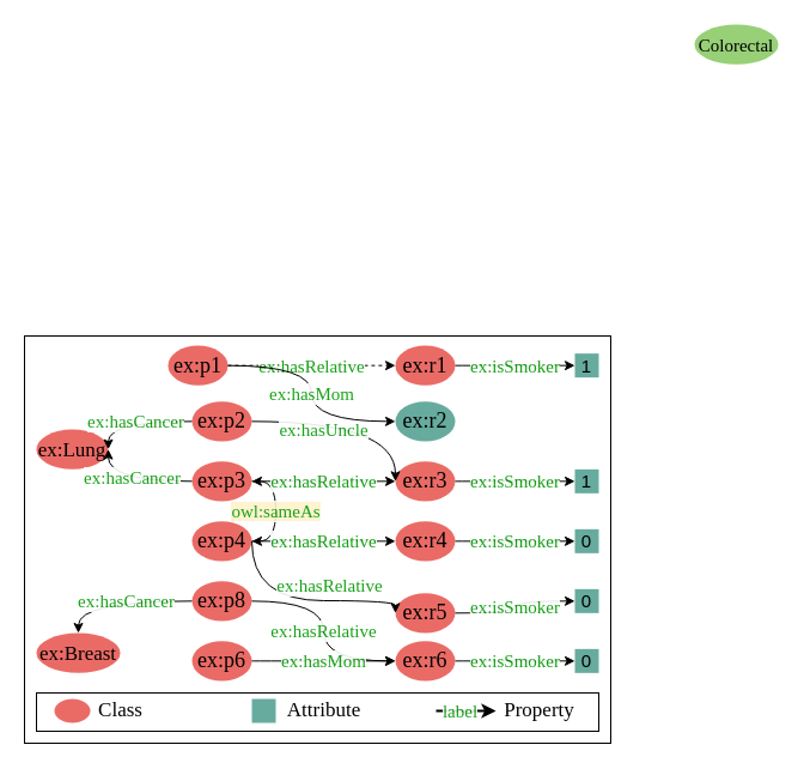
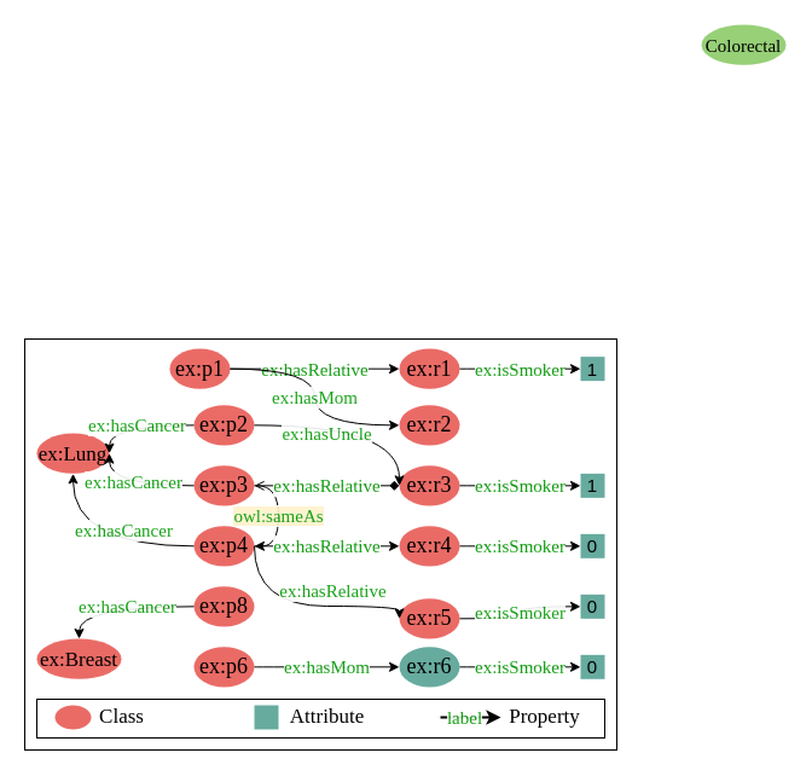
  <mxCell id="0" />
  <mxCell id="1" parent="0" />
  <mxCell id="2" value="" style="rounded=0;whiteSpace=wrap;html=1;fontFamily=Times New Roman;fontSize=17;fontColor=#000000;fillColor=none;strokeColor=default;" vertex="1" parent="1"><mxGeometry x="30" y="578" width="470" height="32" as="geometry" /></mxCell>
  <mxCell id="3" value="ex:p1" style="ellipse;whiteSpace=wrap;html=1;rounded=0;fontFamily=Times New Roman;fontSize=18;fontColor=default;fillColor=#EA6B66;strokeColor=none;" vertex="1" parent="1"><mxGeometry x="140" y="288" width="50" height="33.33" as="geometry" /></mxCell>
  <mxCell id="4" value="ex:p2" style="ellipse;whiteSpace=wrap;html=1;rounded=0;fontFamily=Times New Roman;fontSize=18;fontColor=default;fillColor=#EA6B66;strokeColor=none;" vertex="1" parent="1"><mxGeometry x="160" y="334.67" width="50" height="33.33" as="geometry" /></mxCell>
  <mxCell id="5" value="ex:p3" style="ellipse;whiteSpace=wrap;html=1;rounded=0;fontFamily=Times New Roman;fontSize=18;fontColor=default;fillColor=#EA6B66;strokeColor=none;" vertex="1" parent="1"><mxGeometry x="160" y="384.67" width="50" height="33.33" as="geometry" /></mxCell>
  <mxCell id="6" value="ex:p4" style="ellipse;whiteSpace=wrap;html=1;rounded=0;fontFamily=Times New Roman;fontSize=18;fontColor=default;fillColor=#EA6B66;strokeColor=none;" vertex="1" parent="1"><mxGeometry x="160" y="434.67" width="50" height="33.33" as="geometry" /></mxCell>
  <mxCell id="7" value="ex:p8" style="ellipse;whiteSpace=wrap;html=1;rounded=0;fontFamily=Times New Roman;fontSize=18;fontColor=default;fillColor=#EA6B66;strokeColor=none;" vertex="1" parent="1"><mxGeometry x="160" y="484.67" width="50" height="33.33" as="geometry" /></mxCell>
  <mxCell id="8" value="ex:p6" style="ellipse;whiteSpace=wrap;html=1;rounded=0;fontFamily=Times New Roman;fontSize=18;fontColor=default;fillColor=#EA6B66;strokeColor=none;" vertex="1" parent="1"><mxGeometry x="160" y="534.67" width="50" height="33.33" as="geometry" /></mxCell>
  <mxCell id="9" value="ex:r1" style="ellipse;whiteSpace=wrap;html=1;rounded=0;fontFamily=Times New Roman;fontSize=18;fontColor=default;fillColor=#EA6B66;strokeColor=none;" vertex="1" parent="1"><mxGeometry x="330" y="288" width="50" height="33.33" as="geometry" /></mxCell>
- <mxCell id="10" value="ex:r2" style="ellipse;whiteSpace=wrap;html=1;rounded=0;fontFamily=Times New Roman;fontSize=18;fontColor=default;fillColor=#67ab9f;strokeColor=none;" vertex="1" parent="1"><mxGeometry x="330" y="334.67" width="50" height="33.33" as="geometry" /></mxCell>
+ <mxCell id="10" value="ex:r2" style="ellipse;whiteSpace=wrap;html=1;rounded=0;fontFamily=Times New Roman;fontSize=18;fontColor=default;fillColor=#EA6B66;strokeColor=none;" vertex="1" parent="1"><mxGeometry x="330" y="334.67" width="50" height="33.33" as="geometry" /></mxCell>
  <mxCell id="11" value="ex:r3" style="ellipse;whiteSpace=wrap;html=1;rounded=0;fontFamily=Times New Roman;fontSize=18;fontColor=default;fillColor=#EA6B66;strokeColor=none;" vertex="1" parent="1"><mxGeometry x="330" y="384.67" width="50" height="33.33" as="geometry" /></mxCell>
  <mxCell id="12" value="ex:r4" style="ellipse;whiteSpace=wrap;html=1;rounded=0;fontFamily=Times New Roman;fontSize=18;fontColor=default;fillColor=#EA6B66;strokeColor=none;" vertex="1" parent="1"><mxGeometry x="330" y="434.67" width="50" height="33.33" as="geometry" /></mxCell>
  <mxCell id="13" value="ex:r5" style="ellipse;whiteSpace=wrap;html=1;rounded=0;fontFamily=Times New Roman;fontSize=18;fontColor=default;fillColor=#EA6B66;strokeColor=none;" vertex="1" parent="1"><mxGeometry x="330" y="494.67" width="50" height="33.33" as="geometry" /></mxCell>
- <mxCell id="14" value="ex:r6" style="ellipse;whiteSpace=wrap;html=1;rounded=0;fontFamily=Times New Roman;fontSize=18;fontColor=default;fillColor=#EA6B66;strokeColor=none;" vertex="1" parent="1"><mxGeometry x="330" y="534.67" width="50" height="33.33" as="geometry" /></mxCell>
+ <mxCell id="14" value="ex:r6" style="ellipse;whiteSpace=wrap;html=1;rounded=0;fontFamily=Times New Roman;fontSize=18;fontColor=default;fillColor=#67ab9f;strokeColor=none;" vertex="1" parent="1"><mxGeometry x="330" y="534.67" width="50" height="33.33" as="geometry" /></mxCell>
  <mxCell id="15" value="&lt;font style=&quot;font-size: 17px;&quot;&gt;ex:Lung&lt;/font&gt;" style="ellipse;whiteSpace=wrap;html=1;rounded=0;fontFamily=Times New Roman;fontSize=18;fontColor=default;fillColor=#EA6B66;strokeColor=none;" vertex="1" parent="1"><mxGeometry x="30" y="358.01" width="60" height="33.33" as="geometry" /></mxCell>
  <mxCell id="16" value="&lt;font style=&quot;font-size: 17px;&quot;&gt;ex:Breast&lt;/font&gt;" style="ellipse;whiteSpace=wrap;html=1;rounded=0;fontFamily=Times New Roman;fontSize=18;fontColor=default;fillColor=#EA6B66;strokeColor=none;" vertex="1" parent="1"><mxGeometry x="30" y="528" width="70" height="33.33" as="geometry" /></mxCell>
  <mxCell id="17" value="Colorectal" style="ellipse;whiteSpace=wrap;html=1;rounded=0;fontFamily=Times New Roman;fontSize=15;fontColor=default;fillColor=#97D077;strokeColor=none;" vertex="1" parent="1"><mxGeometry x="580" y="20" width="70" height="33.33" as="geometry" /></mxCell>
- <mxCell id="18" value="&lt;font color=&quot;#009900&quot; style=&quot;background-color: rgb(255, 242, 204);&quot;&gt;owl:sameAs&lt;/font&gt;" style="edgeStyle=orthogonalEdgeStyle;orthogonalLoop=1;jettySize=auto;html=1;exitX=1;exitY=0.5;exitDx=0;exitDy=0;entryX=1;entryY=0.5;entryDx=0;entryDy=0;fontFamily=Times New Roman;fontSize=15;fontColor=#000000;curved=1;textOpacity=90;endArrow=classic;endFill=1;startArrow=classic;startFill=1;" edge="1" parent="1" source="6" target="5"><mxGeometry relative="1" as="geometry"><mxPoint x="50" y="428.005" as="sourcePoint" /><mxPoint x="170" y="428.005" as="targetPoint" /></mxGeometry></mxCell>
+ <mxCell id="18" value="&lt;font color=&quot;#009900&quot; style=&quot;background-color: rgb(255, 242, 204);&quot;&gt;owl:sameAs&lt;/font&gt;" style="edgeStyle=orthogonalEdgeStyle;orthogonalLoop=1;jettySize=auto;html=1;exitX=1;exitY=0.5;exitDx=0;exitDy=0;entryX=1;entryY=0.5;entryDx=0;entryDy=0;fontFamily=Times New Roman;fontSize=15;fontColor=#000000;curved=1;textOpacity=90;endArrow=open;endFill=1;startArrow=classic;startFill=1;" edge="1" parent="1" source="6" target="5"><mxGeometry relative="1" as="geometry"><mxPoint x="50" y="428.005" as="sourcePoint" /><mxPoint x="170" y="428.005" as="targetPoint" /></mxGeometry></mxCell>
  <mxCell id="19" value="&lt;font color=&quot;#009900&quot; style=&quot;line-height: 1; background-color: rgb(255, 255, 255);&quot;&gt;ex:hasRelative&lt;/font&gt;" style="edgeStyle=orthogonalEdgeStyle;curved=1;orthogonalLoop=1;jettySize=auto;html=1;exitX=1;exitY=0.5;exitDx=0;exitDy=0;entryX=0;entryY=0.5;entryDx=0;entryDy=0;labelBackgroundColor=#FFFFFF;fontFamily=Times New Roman;fontSize=15;fontColor=#3333FF;shadow=0;fillColor=#00CC00;textOpacity=90;" edge="1" parent="1" source="6" target="13"><mxGeometry x="0.275" y="13" relative="1" as="geometry"><mxPoint x="220" y="461.335" as="sourcePoint" /><mxPoint x="340" y="461.335" as="targetPoint" /><Array as="points"><mxPoint x="210" y="501" /></Array><mxPoint as="offset" /></mxGeometry></mxCell>
- <mxCell id="20" value="&lt;font color=&quot;#009900&quot; style=&quot;line-height: 1; background-color: rgb(255, 255, 255);&quot;&gt;ex:hasRelative&lt;/font&gt;" style="edgeStyle=orthogonalEdgeStyle;curved=1;orthogonalLoop=1;jettySize=auto;html=1;exitX=1;exitY=0.5;exitDx=0;exitDy=0;entryX=0;entryY=0.5;entryDx=0;entryDy=0;labelBackgroundColor=#FFFFFF;fontFamily=Times New Roman;fontSize=15;fontColor=#3333FF;shadow=0;fillColor=#00CC00;textOpacity=90;dashed=1;" edge="1" parent="1" source="3" target="9"><mxGeometry relative="1" as="geometry" /></mxCell>
- <mxCell id="21" value="&lt;font color=&quot;#009900&quot; style=&quot;line-height: 1; background-color: rgb(255, 255, 255);&quot;&gt;ex:hasRelative&lt;/font&gt;" style="edgeStyle=orthogonalEdgeStyle;curved=1;orthogonalLoop=1;jettySize=auto;html=1;exitX=1;exitY=0.5;exitDx=0;exitDy=0;entryX=0;entryY=0.5;entryDx=0;entryDy=0;labelBackgroundColor=#FFFFFF;fontFamily=Times New Roman;fontSize=15;fontColor=#3333FF;shadow=0;fillColor=#00CC00;textOpacity=90;" edge="1" parent="1" source="5" target="11"><mxGeometry relative="1" as="geometry"><mxPoint x="220" y="314.665" as="sourcePoint" /><mxPoint x="340" y="314.665" as="targetPoint" /></mxGeometry></mxCell>
+ <mxCell id="20" value="&lt;font color=&quot;#009900&quot; style=&quot;line-height: 1; background-color: rgb(255, 255, 255);&quot;&gt;ex:hasRelative&lt;/font&gt;" style="edgeStyle=orthogonalEdgeStyle;curved=1;orthogonalLoop=1;jettySize=auto;html=1;exitX=1;exitY=0.5;exitDx=0;exitDy=0;entryX=0;entryY=0.5;entryDx=0;entryDy=0;labelBackgroundColor=#FFFFFF;fontFamily=Times New Roman;fontSize=15;fontColor=#3333FF;shadow=0;fillColor=#00CC00;textOpacity=90;" edge="1" parent="1" source="3" target="9"><mxGeometry relative="1" as="geometry" /></mxCell>
+ <mxCell id="21" value="&lt;font color=&quot;#009900&quot; style=&quot;line-height: 1; background-color: rgb(255, 255, 255);&quot;&gt;ex:hasRelative&lt;/font&gt;" style="edgeStyle=orthogonalEdgeStyle;curved=1;orthogonalLoop=1;jettySize=auto;html=1;exitX=1;exitY=0.5;exitDx=0;exitDy=0;entryX=0;entryY=0.5;entryDx=0;entryDy=0;labelBackgroundColor=#FFFFFF;fontFamily=Times New Roman;fontSize=15;fontColor=#3333FF;shadow=0;fillColor=#00CC00;textOpacity=90;endArrow=diamond;" edge="1" parent="1" source="5" target="11"><mxGeometry relative="1" as="geometry"><mxPoint x="220" y="314.665" as="sourcePoint" /><mxPoint x="340" y="314.665" as="targetPoint" /></mxGeometry></mxCell>
  <mxCell id="22" value="&lt;font color=&quot;#009900&quot; style=&quot;line-height: 1; background-color: rgb(255, 255, 255);&quot;&gt;ex:hasRelative&lt;/font&gt;" style="edgeStyle=orthogonalEdgeStyle;curved=1;orthogonalLoop=1;jettySize=auto;html=1;exitX=1;exitY=0.5;exitDx=0;exitDy=0;entryX=0;entryY=0.5;entryDx=0;entryDy=0;labelBackgroundColor=#FFFFFF;fontFamily=Times New Roman;fontSize=15;fontColor=#3333FF;shadow=0;fillColor=#00CC00;textOpacity=90;" edge="1" parent="1" source="6" target="12"><mxGeometry relative="1" as="geometry"><mxPoint x="220" y="411.335" as="sourcePoint" /><mxPoint x="340" y="411.335" as="targetPoint" /></mxGeometry></mxCell>
- <mxCell id="23" value="&lt;font color=&quot;#009900&quot; style=&quot;line-height: 1; background-color: rgb(255, 255, 255);&quot;&gt;ex:hasRelative&lt;/font&gt;" style="edgeStyle=orthogonalEdgeStyle;curved=1;orthogonalLoop=1;jettySize=auto;html=1;exitX=1;exitY=0.5;exitDx=0;exitDy=0;entryX=0;entryY=0.5;entryDx=0;entryDy=0;labelBackgroundColor=#FFFFFF;fontFamily=Times New Roman;fontSize=15;fontColor=#3333FF;shadow=0;fillColor=#00CC00;textOpacity=90;" edge="1" parent="1" source="7" target="14"><mxGeometry relative="1" as="geometry"><mxPoint x="220" y="461.335" as="sourcePoint" /><mxPoint x="340" y="511.335" as="targetPoint" /></mxGeometry></mxCell>
  <mxCell id="24" value="&lt;font color=&quot;#009900&quot; style=&quot;line-height: 1; background-color: rgb(255, 255, 255);&quot;&gt;ex:hasUncle&lt;/font&gt;" style="edgeStyle=orthogonalEdgeStyle;curved=1;orthogonalLoop=1;jettySize=auto;html=1;exitX=1;exitY=0.5;exitDx=0;exitDy=0;labelBackgroundColor=#FFFFFF;fontFamily=Times New Roman;fontSize=15;fontColor=#3333FF;shadow=0;fillColor=#00CC00;textOpacity=90;entryX=0;entryY=0.5;entryDx=0;entryDy=0;" edge="1" parent="1" source="4" target="11"><mxGeometry x="-0.294" y="-7" relative="1" as="geometry"><mxPoint x="220" y="561.335" as="sourcePoint" /><mxPoint x="330" y="398" as="targetPoint" /><Array as="points"><mxPoint x="330" y="351" /></Array><mxPoint as="offset" /></mxGeometry></mxCell>
  <mxCell id="25" value="&lt;font color=&quot;#009900&quot; style=&quot;line-height: 1; background-color: rgb(255, 255, 255);&quot;&gt;ex:hasMom&lt;/font&gt;" style="edgeStyle=orthogonalEdgeStyle;curved=1;orthogonalLoop=1;jettySize=auto;html=1;exitX=1;exitY=0.5;exitDx=0;exitDy=0;entryX=0;entryY=0.5;entryDx=0;entryDy=0;labelBackgroundColor=#FFFFFF;fontFamily=Times New Roman;fontSize=15;fontColor=#3333FF;shadow=0;fillColor=#00CC00;textOpacity=90;" edge="1" parent="1" source="3" target="10"><mxGeometry relative="1" as="geometry"><mxPoint x="220" y="314.665" as="sourcePoint" /><mxPoint x="340" y="314.665" as="targetPoint" /></mxGeometry></mxCell>
  <mxCell id="26" value="&lt;font color=&quot;#009900&quot; style=&quot;line-height: 1; background-color: rgb(255, 255, 255);&quot;&gt;ex:hasMom&lt;/font&gt;" style="edgeStyle=orthogonalEdgeStyle;curved=1;orthogonalLoop=1;jettySize=auto;html=1;exitX=1;exitY=0.5;exitDx=0;exitDy=0;entryX=0;entryY=0.5;entryDx=0;entryDy=0;labelBackgroundColor=#FFFFFF;fontFamily=Times New Roman;fontSize=15;fontColor=#3333FF;shadow=0;fillColor=#00CC00;textOpacity=90;" edge="1" parent="1" source="8" target="14"><mxGeometry relative="1" as="geometry"><mxPoint x="220" y="314.665" as="sourcePoint" /><mxPoint x="340" y="361.335" as="targetPoint" /></mxGeometry></mxCell>
  <mxCell id="27" value="&lt;font color=&quot;#009900&quot; style=&quot;line-height: 1; background-color: rgb(255, 255, 255);&quot;&gt;ex:isSmoker&lt;/font&gt;" style="edgeStyle=orthogonalEdgeStyle;curved=1;orthogonalLoop=1;jettySize=auto;html=1;entryX=0;entryY=0.5;entryDx=0;entryDy=0;labelBackgroundColor=#FFFFFF;fontFamily=Times New Roman;fontSize=15;fontColor=#3333FF;shadow=0;fillColor=#00CC00;textOpacity=90;exitX=1;exitY=0.5;exitDx=0;exitDy=0;" edge="1" parent="1" source="9" target="28"><mxGeometry relative="1" as="geometry"><mxPoint x="380" y="304" as="sourcePoint" /><mxPoint x="500" y="304.155" as="targetPoint" /><Array as="points" /></mxGeometry></mxCell>
  <mxCell id="28" value="1" style="rounded=0;whiteSpace=wrap;html=1;fillColor=#67AB9F;strokeColor=none;fontSize=15;" vertex="1" parent="1"><mxGeometry x="480" y="294.66" width="20" height="20" as="geometry" /></mxCell>
  <mxCell id="29" value="1" style="rounded=0;whiteSpace=wrap;html=1;fillColor=#67AB9F;strokeColor=none;fontSize=15;" vertex="1" parent="1"><mxGeometry x="480" y="391.34" width="20" height="20" as="geometry" /></mxCell>
  <mxCell id="30" value="&lt;font color=&quot;#009900&quot; style=&quot;line-height: 1; background-color: rgb(255, 255, 255);&quot;&gt;ex:isSmoker&lt;/font&gt;" style="edgeStyle=orthogonalEdgeStyle;curved=1;orthogonalLoop=1;jettySize=auto;html=1;entryX=0;entryY=0.5;entryDx=0;entryDy=0;labelBackgroundColor=#FFFFFF;fontFamily=Times New Roman;fontSize=15;fontColor=#3333FF;shadow=0;fillColor=#00CC00;textOpacity=90;exitX=1;exitY=0.5;exitDx=0;exitDy=0;" edge="1" parent="1" source="11" target="29"><mxGeometry relative="1" as="geometry"><mxPoint x="390" y="314.665" as="sourcePoint" /><mxPoint x="490" y="314.66" as="targetPoint" /><Array as="points" /></mxGeometry></mxCell>
  <mxCell id="31" value="0" style="rounded=0;whiteSpace=wrap;html=1;fillColor=#67AB9F;strokeColor=none;fontSize=15;" vertex="1" parent="1"><mxGeometry x="480" y="441.34" width="20" height="20" as="geometry" /></mxCell>
  <mxCell id="32" value="0" style="rounded=0;whiteSpace=wrap;html=1;fillColor=#67AB9F;strokeColor=none;fontSize=15;" vertex="1" parent="1"><mxGeometry x="480" y="491.33" width="20" height="20" as="geometry" /></mxCell>
  <mxCell id="33" value="0" style="rounded=0;whiteSpace=wrap;html=1;fillColor=#67AB9F;strokeColor=none;fontSize=15;" vertex="1" parent="1"><mxGeometry x="480" y="541.34" width="20" height="20" as="geometry" /></mxCell>
  <mxCell id="34" value="&lt;font color=&quot;#009900&quot; style=&quot;line-height: 1; background-color: rgb(255, 255, 255);&quot;&gt;ex:isSmoker&lt;/font&gt;" style="edgeStyle=orthogonalEdgeStyle;curved=1;orthogonalLoop=1;jettySize=auto;html=1;entryX=0;entryY=0.5;entryDx=0;entryDy=0;labelBackgroundColor=#FFFFFF;fontFamily=Times New Roman;fontSize=15;fontColor=#3333FF;shadow=0;fillColor=#00CC00;textOpacity=90;exitX=1;exitY=0.5;exitDx=0;exitDy=0;" edge="1" parent="1" source="12" target="31"><mxGeometry relative="1" as="geometry"><mxPoint x="390" y="411.335" as="sourcePoint" /><mxPoint x="490" y="411.34" as="targetPoint" /><Array as="points" /></mxGeometry></mxCell>
  <mxCell id="35" value="&lt;font color=&quot;#009900&quot; style=&quot;line-height: 1; background-color: rgb(255, 255, 255);&quot;&gt;ex:isSmoker&lt;/font&gt;" style="edgeStyle=orthogonalEdgeStyle;curved=1;orthogonalLoop=1;jettySize=auto;html=1;entryX=0;entryY=0.5;entryDx=0;entryDy=0;labelBackgroundColor=#FFFFFF;fontFamily=Times New Roman;fontSize=15;fontColor=#3333FF;shadow=0;fillColor=#00CC00;textOpacity=90;exitX=1;exitY=0.5;exitDx=0;exitDy=0;" edge="1" parent="1" source="13" target="32"><mxGeometry relative="1" as="geometry"><mxPoint x="390" y="461.335" as="sourcePoint" /><mxPoint x="490" y="461.34" as="targetPoint" /><Array as="points" /></mxGeometry></mxCell>
  <mxCell id="36" value="&lt;font color=&quot;#009900&quot; style=&quot;line-height: 1; background-color: rgb(255, 255, 255);&quot;&gt;ex:isSmoker&lt;/font&gt;" style="edgeStyle=orthogonalEdgeStyle;curved=1;orthogonalLoop=1;jettySize=auto;html=1;entryX=0;entryY=0.5;entryDx=0;entryDy=0;labelBackgroundColor=#FFFFFF;fontFamily=Times New Roman;fontSize=15;fontColor=#3333FF;shadow=0;fillColor=#00CC00;textOpacity=90;exitX=1;exitY=0.5;exitDx=0;exitDy=0;" edge="1" parent="1" source="14" target="33"><mxGeometry relative="1" as="geometry"><mxPoint x="390" y="511.335" as="sourcePoint" /><mxPoint x="490" y="511.33" as="targetPoint" /><Array as="points" /></mxGeometry></mxCell>
  <mxCell id="37" value="&lt;font color=&quot;#009900&quot; style=&quot;line-height: 1; background-color: rgb(255, 255, 255);&quot;&gt;ex:hasCancer&lt;/font&gt;" style="edgeStyle=orthogonalEdgeStyle;curved=1;orthogonalLoop=1;jettySize=auto;html=1;labelBackgroundColor=#FFFFFF;fontFamily=Times New Roman;fontSize=15;fontColor=#3333FF;shadow=0;fillColor=#00CC00;textOpacity=90;exitX=0;exitY=0.5;exitDx=0;exitDy=0;entryX=1;entryY=0.5;entryDx=0;entryDy=0;" edge="1" parent="1" source="4" target="15"><mxGeometry relative="1" as="geometry"><mxPoint x="40" y="237.995" as="sourcePoint" /><mxPoint x="80" y="375" as="targetPoint" /><Array as="points"><mxPoint x="90" y="351" /></Array></mxGeometry></mxCell>
+ <mxCell id="38" value="&lt;font color=&quot;#009900&quot; style=&quot;line-height: 1; background-color: rgb(255, 255, 255);&quot;&gt;ex:hasCancer&lt;/font&gt;" style="edgeStyle=orthogonalEdgeStyle;curved=1;orthogonalLoop=1;jettySize=auto;html=1;entryX=0.5;entryY=1;entryDx=0;entryDy=0;labelBackgroundColor=#FFFFFF;fontFamily=Times New Roman;fontSize=15;fontColor=#3333FF;shadow=0;fillColor=#00CC00;textOpacity=90;exitX=0;exitY=0.5;exitDx=0;exitDy=0;" edge="1" parent="1" source="6" target="15"><mxGeometry x="-0.273" y="-13" relative="1" as="geometry"><mxPoint x="390" y="314.665" as="sourcePoint" /><mxPoint x="490" y="314.66" as="targetPoint" /><Array as="points" /><mxPoint as="offset" /></mxGeometry></mxCell>
  <mxCell id="39" value="&lt;font color=&quot;#009900&quot; style=&quot;line-height: 1; background-color: rgb(255, 255, 255);&quot;&gt;ex:hasCancer&lt;/font&gt;" style="edgeStyle=orthogonalEdgeStyle;curved=1;orthogonalLoop=1;jettySize=auto;html=1;labelBackgroundColor=#FFFFFF;fontFamily=Times New Roman;fontSize=15;fontColor=#3333FF;shadow=0;fillColor=#00CC00;textOpacity=90;exitX=0;exitY=0.5;exitDx=0;exitDy=0;entryX=0.5;entryY=0;entryDx=0;entryDy=0;" edge="1" parent="1" source="7" target="16"><mxGeometry x="-0.089" relative="1" as="geometry"><mxPoint x="170" y="461.335" as="sourcePoint" /><mxPoint x="60" y="501" as="targetPoint" /><Array as="points"><mxPoint x="65" y="501" /></Array><mxPoint as="offset" /></mxGeometry></mxCell>
  <mxCell id="40" value="&lt;font color=&quot;#009900&quot; style=&quot;line-height: 1; background-color: rgb(255, 255, 255);&quot;&gt;ex:hasCancer&lt;/font&gt;" style="edgeStyle=orthogonalEdgeStyle;curved=1;orthogonalLoop=1;jettySize=auto;html=1;entryX=1;entryY=0.5;entryDx=0;entryDy=0;labelBackgroundColor=#FFFFFF;fontFamily=Times New Roman;fontSize=15;fontColor=#3333FF;shadow=0;fillColor=#00CC00;textOpacity=90;exitX=0;exitY=0.5;exitDx=0;exitDy=0;" edge="1" parent="1" source="5" target="15"><mxGeometry x="0.035" y="-3" relative="1" as="geometry"><mxPoint x="170" y="461.335" as="sourcePoint" /><mxPoint x="70" y="401.34" as="targetPoint" /><Array as="points"><mxPoint x="90" y="401" /></Array><mxPoint as="offset" /></mxGeometry></mxCell>
  <mxCell id="41" value="" style="ellipse;whiteSpace=wrap;html=1;rounded=0;fontFamily=Times New Roman;fontSize=18;fontColor=default;fillColor=#EA6B66;strokeColor=none;" vertex="1" parent="1"><mxGeometry x="45" y="583" width="30" height="20" as="geometry" /></mxCell>
  <mxCell id="42" value="" style="rounded=0;whiteSpace=wrap;html=1;fillColor=#67AB9F;strokeColor=none;fontSize=15;" vertex="1" parent="1"><mxGeometry x="210" y="583" width="20" height="20" as="geometry" /></mxCell>
  <mxCell id="43" value="&lt;font color=&quot;#009900&quot; style=&quot;line-height: 1; background-color: rgb(255, 255, 255);&quot;&gt;label&lt;/font&gt;" style="edgeStyle=orthogonalEdgeStyle;curved=1;orthogonalLoop=1;jettySize=auto;html=1;labelBackgroundColor=#FFFFFF;fontFamily=Times New Roman;fontSize=15;fontColor=#3333FF;shadow=0;fillColor=#00CC00;textOpacity=90;strokeWidth=2;" edge="1" parent="1"><mxGeometry x="-0.2" relative="1" as="geometry"><mxPoint x="364" y="593" as="sourcePoint" /><mxPoint x="414" y="593" as="targetPoint" /><Array as="points"><mxPoint x="392" y="593" /></Array><mxPoint as="offset" /></mxGeometry></mxCell>
  <mxCell id="44" value="&lt;font color=&quot;#000000&quot;&gt;Class&lt;/font&gt;" style="text;html=1;align=center;verticalAlign=middle;resizable=0;points=[];autosize=1;strokeColor=none;fillColor=none;fontSize=17;fontFamily=Times New Roman;fontColor=#009900;" vertex="1" parent="1"><mxGeometry x="70" y="578" width="60" height="30" as="geometry" /></mxCell>
  <mxCell id="45" value="&lt;font color=&quot;#000000&quot;&gt;Attribute&lt;/font&gt;" style="text;html=1;align=center;verticalAlign=middle;resizable=0;points=[];autosize=1;strokeColor=none;fillColor=none;fontSize=17;fontFamily=Times New Roman;fontColor=#009900;" vertex="1" parent="1"><mxGeometry x="230" y="578" width="80" height="30" as="geometry" /></mxCell>
  <mxCell id="46" value="" style="rounded=0;whiteSpace=wrap;html=1;fontFamily=Times New Roman;fontSize=17;fontColor=#000000;fillColor=none;" vertex="1" parent="1"><mxGeometry x="20" y="280" width="490" height="340" as="geometry" /></mxCell>
  <mxCell id="47" value="&lt;font color=&quot;#000000&quot;&gt;Property&lt;/font&gt;" style="text;html=1;align=center;verticalAlign=middle;resizable=0;points=[];autosize=1;strokeColor=none;fillColor=none;fontSize=17;fontFamily=Times New Roman;fontColor=#009900;" vertex="1" parent="1"><mxGeometry x="410" y="578" width="80" height="30" as="geometry" /></mxCell>
